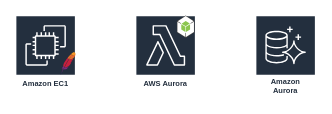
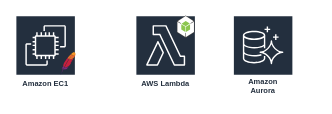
  <mxCell id="0" />
  <mxCell id="1" parent="0" />
  <mxCell id="2" value="Amazon EC1" style="outlineConnect=0;fontColor=#232F3E;gradientColor=none;strokeColor=#ffffff;fillColor=#232F3E;dashed=0;verticalLabelPosition=middle;verticalAlign=bottom;align=center;html=1;whiteSpace=wrap;fontSize=10;fontStyle=1;spacing=3;shape=mxgraph.aws4.productIcon;prIcon=mxgraph.aws4.ec2;" vertex="1" parent="1"><mxGeometry x="20" y="20" width="80" height="100" as="geometry" /></mxCell>
- <mxCell id="3" value="AWS Aurora" style="outlineConnect=0;fontColor=#232F3E;gradientColor=none;strokeColor=#ffffff;fillColor=#232F3E;dashed=0;verticalLabelPosition=middle;verticalAlign=bottom;align=center;html=1;whiteSpace=wrap;fontSize=10;fontStyle=1;spacing=3;shape=mxgraph.aws4.productIcon;prIcon=mxgraph.aws4.lambda;" vertex="1" parent="1"><mxGeometry x="180" y="20" width="80" height="100" as="geometry" /></mxCell>
+ <mxCell id="3" value="AWS Lambda" style="outlineConnect=0;fontColor=#232F3E;gradientColor=none;strokeColor=#ffffff;fillColor=#232F3E;dashed=0;verticalLabelPosition=middle;verticalAlign=bottom;align=center;html=1;whiteSpace=wrap;fontSize=10;fontStyle=1;spacing=3;shape=mxgraph.aws4.productIcon;prIcon=mxgraph.aws4.lambda;" vertex="1" parent="1"><mxGeometry x="180" y="20" width="80" height="100" as="geometry" /></mxCell>
  <mxCell id="4" value="" style="dashed=0;outlineConnect=0;html=1;align=center;labelPosition=center;verticalLabelPosition=bottom;verticalAlign=top;shape=mxgraph.weblogos.apache" vertex="1" parent="1"><mxGeometry x="80" y="69" width="20" height="30" as="geometry" /></mxCell>
  <mxCell id="5" value="" style="outlineConnect=0;dashed=0;verticalLabelPosition=bottom;verticalAlign=top;align=center;html=1;shape=mxgraph.aws3.android;fillColor=#8CC64F;gradientColor=none;" vertex="1" parent="1"><mxGeometry x="235" y="20" width="23.5" height="30" as="geometry" /></mxCell>
- <mxCell id="6" value="Amazon&#10;Aurora" style="outlineConnect=0;fontColor=#232F3E;gradientColor=none;strokeColor=#ffffff;fillColor=#232F3E;dashed=0;verticalLabelPosition=middle;verticalAlign=bottom;align=center;html=1;whiteSpace=wrap;fontSize=10;fontStyle=1;spacing=3;shape=mxgraph.aws4.productIcon;prIcon=mxgraph.aws4.aurora;" vertex="1" parent="1"><mxGeometry x="340" y="20" width="80" height="110" as="geometry" /></mxCell>
+ <mxCell id="6" value="Amazon&#10;Aurora" style="outlineConnect=0;fontColor=#232F3E;gradientColor=none;strokeColor=#ffffff;fillColor=#232F3E;dashed=0;verticalLabelPosition=middle;verticalAlign=bottom;align=center;html=1;whiteSpace=wrap;fontSize=10;fontStyle=1;spacing=3;shape=mxgraph.aws4.productIcon;prIcon=mxgraph.aws4.aurora;" vertex="1" parent="1"><mxGeometry x="310" y="20" width="80" height="110" as="geometry" /></mxCell>
